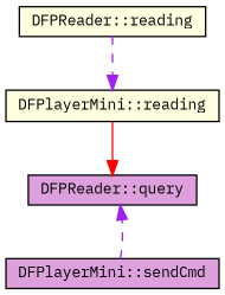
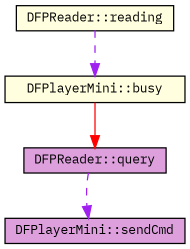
  digraph {
    fontname="IBM Plex Mono"
    rankdir=TB
    node [color=black fillcolor=lightyellow fontname="IBM Plex Mono" fontsize=10 shape=record style=filled]
    edge [color=purple fontname="IBM Plex Mono" fontsize=10 labelfontname=Helvetica labelfontsize=10 style=dashed]
    n1 [fontcolor=black height=0.2 label="DFPReader::reading" width=0.4]
-   n2 [height=0.2 label="DFPlayerMini::reading" width=0.4]
+   n2 [height=0.2 label="DFPlayerMini::busy" width=0.4]
    n3 [fillcolor=plum height=0.2 label="DFPReader::query" width=0.4]
    n4 [fillcolor=plum height=0.2 label="DFPlayerMini::sendCmd" width=0.4]
    n1 -> n2
    n2 -> n3 [color=red style=solid]
-   n4 -> n3
+   n3 -> n4
  }
